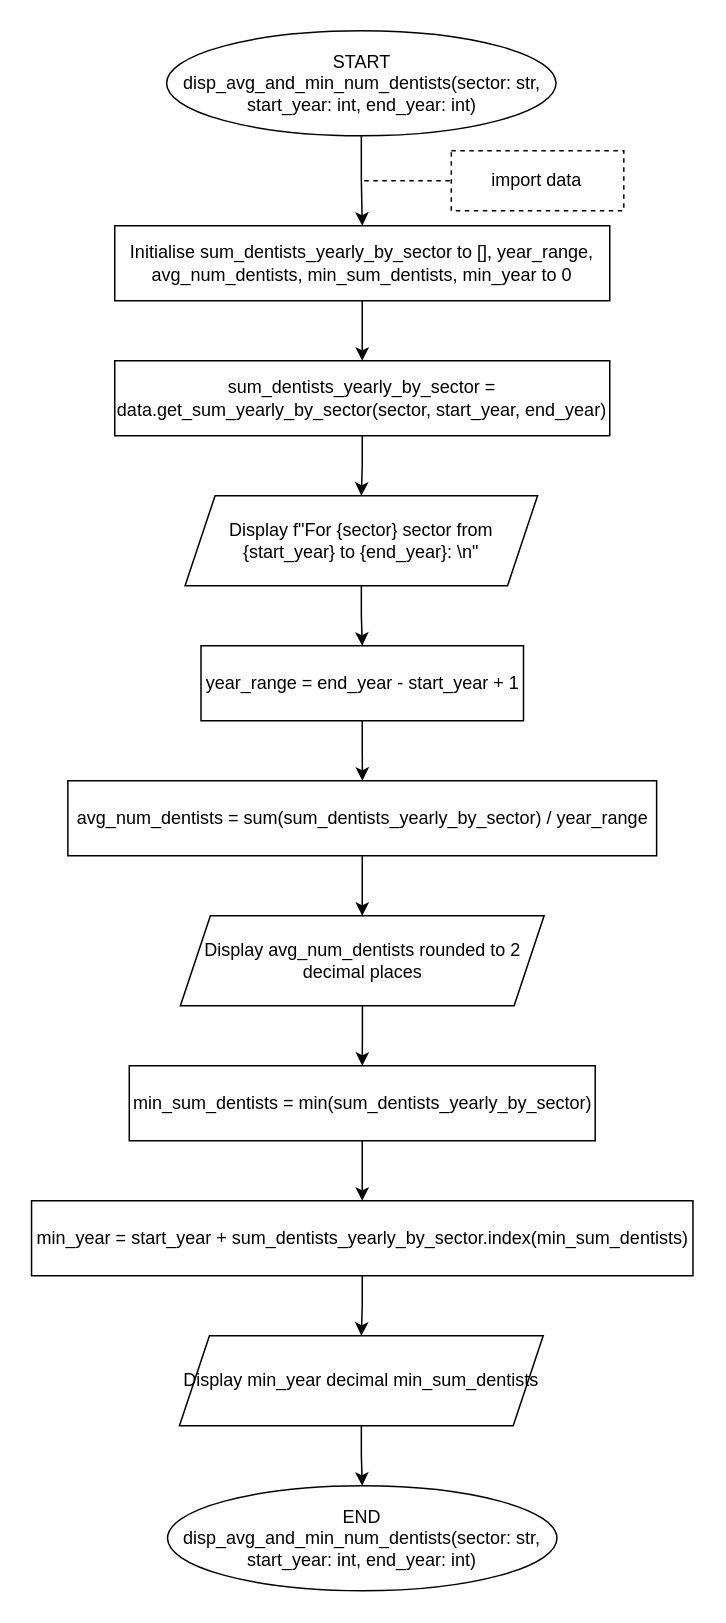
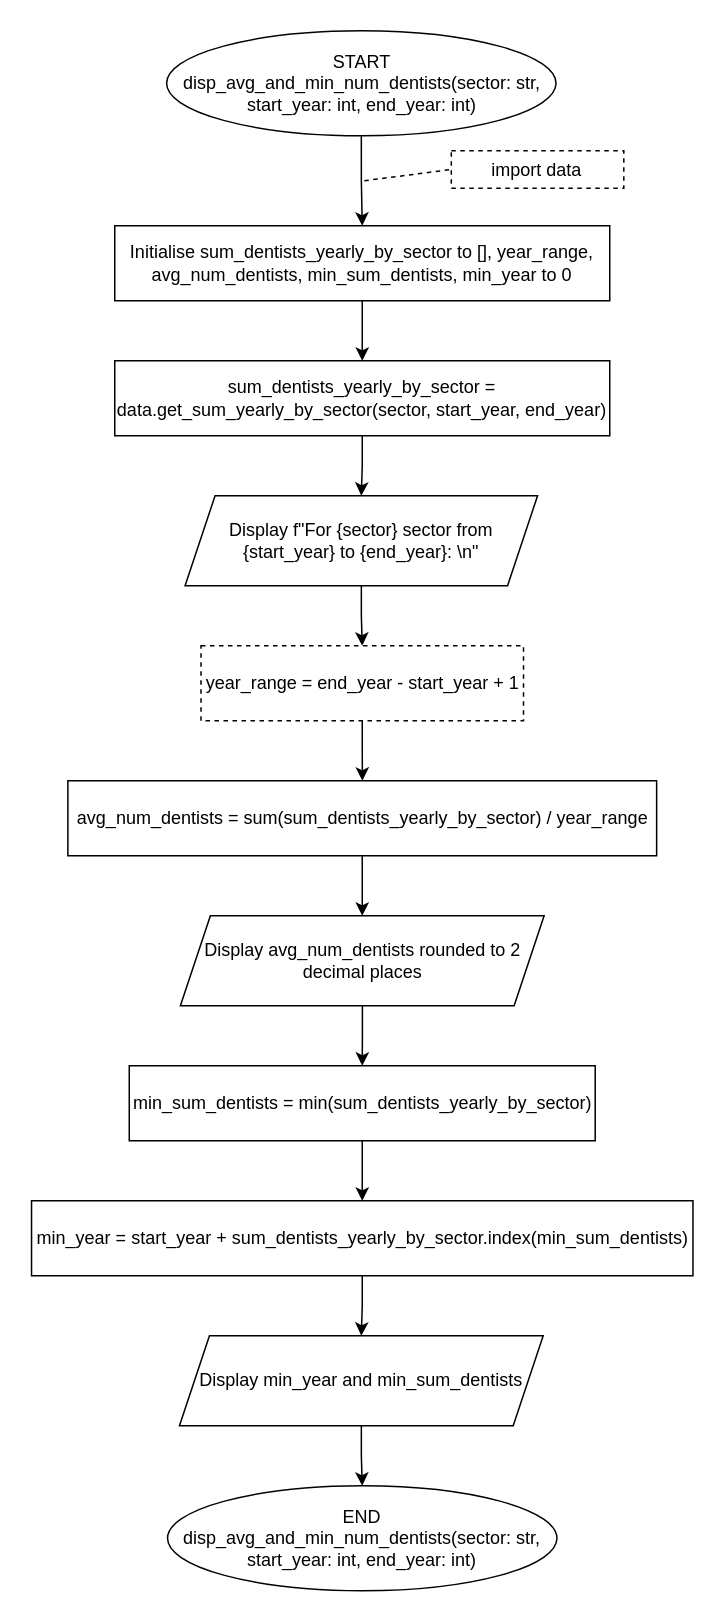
  <mxCell id="0" />
  <mxCell id="1" parent="0" />
  <mxCell id="2" value="" style="edgeStyle=orthogonalEdgeStyle;rounded=0;orthogonalLoop=1;jettySize=auto;html=1;" edge="1" parent="1" source="3" target="5"><mxGeometry relative="1" as="geometry" /></mxCell>
  <mxCell id="3" value="START&lt;br&gt;disp_avg_and_min_num_dentists(sector: str, start_year: int, end_year: int)" style="ellipse;whiteSpace=wrap;html=1;rounded=0;" vertex="1" parent="1"><mxGeometry x="110.56" width="259.63" height="70" as="geometry" y="20" /></mxCell>
  <mxCell id="4" value="" style="edgeStyle=orthogonalEdgeStyle;rounded=0;orthogonalLoop=1;jettySize=auto;html=1;" edge="1" parent="1" source="5" target="9"><mxGeometry relative="1" as="geometry" /></mxCell>
  <mxCell id="5" value="Initialise sum_dentists_yearly_by_sector to [], year_range, avg_num_dentists, min_sum_dentists, min_year to 0" style="whiteSpace=wrap;html=1;rounded=0;" vertex="1" parent="1"><mxGeometry x="76" y="150" width="330" height="50" as="geometry" /></mxCell>
- <mxCell id="6" value="import data" style="rounded=0;whiteSpace=wrap;html=1;glass=0;dashed=1;" vertex="1" parent="1"><mxGeometry x="300.37" y="100" width="115" height="40" as="geometry" /></mxCell>
+ <mxCell id="6" value="import data" style="rounded=0;whiteSpace=wrap;html=1;glass=0;dashed=1;" vertex="1" parent="1"><mxGeometry x="300.37" y="100" width="115" height="25" as="geometry" /></mxCell>
  <mxCell id="7" value="" style="endArrow=none;dashed=1;html=1;rounded=0;strokeColor=default;entryX=0;entryY=0.5;entryDx=0;entryDy=0;" edge="1" parent="1" target="6"><mxGeometry width="50" height="50" relative="1" as="geometry"><mxPoint x="242.37" y="120" as="sourcePoint" /><mxPoint x="452.37" y="350" as="targetPoint" /></mxGeometry></mxCell>
  <mxCell id="8" value="" style="edgeStyle=orthogonalEdgeStyle;rounded=0;orthogonalLoop=1;jettySize=auto;html=1;" edge="1" parent="1" source="9"><mxGeometry relative="1" as="geometry"><mxPoint x="240.4" y="330" as="targetPoint" /></mxGeometry></mxCell>
  <mxCell id="9" value="sum_dentists_yearly_by_sector = data.get_sum_yearly_by_sector(sector, start_year, end_year)" style="whiteSpace=wrap;html=1;rounded=0;" vertex="1" parent="1"><mxGeometry x="76" y="240" width="330" height="50" as="geometry" /></mxCell>
  <mxCell id="10" value="" style="edgeStyle=orthogonalEdgeStyle;rounded=0;orthogonalLoop=1;jettySize=auto;html=1;" edge="1" parent="1" source="11" target="13"><mxGeometry relative="1" as="geometry" /></mxCell>
  <mxCell id="11" value="Display f&quot;For {sector} sector from {start_year} to {end_year}: \n&quot;" style="shape=parallelogram;perimeter=parallelogramPerimeter;whiteSpace=wrap;html=1;fixedSize=1;" vertex="1" parent="1"><mxGeometry x="122.88" y="330" width="235" height="60" as="geometry" /></mxCell>
  <mxCell id="12" value="" style="edgeStyle=orthogonalEdgeStyle;rounded=0;orthogonalLoop=1;jettySize=auto;html=1;" edge="1" parent="1" source="13" target="15"><mxGeometry relative="1" as="geometry" /></mxCell>
- <mxCell id="13" value="year_range = end_year - start_year + 1" style="rounded=0;whiteSpace=wrap;html=1;" vertex="1" parent="1"><mxGeometry x="133.5" y="430" width="215" height="50" as="geometry" /></mxCell>
+ <mxCell id="13" value="year_range = end_year - start_year + 1" style="rounded=0;whiteSpace=wrap;html=1;dashed=1;" vertex="1" parent="1"><mxGeometry x="133.5" y="430" width="215" height="50" as="geometry" /></mxCell>
  <mxCell id="14" value="" style="edgeStyle=orthogonalEdgeStyle;rounded=0;orthogonalLoop=1;jettySize=auto;html=1;" edge="1" parent="1" source="15" target="17"><mxGeometry relative="1" as="geometry" /></mxCell>
  <mxCell id="15" value="avg_num_dentists = sum(sum_dentists_yearly_by_sector) / year_range" style="rounded=0;whiteSpace=wrap;html=1;" vertex="1" parent="1"><mxGeometry x="44.75" y="520" width="392.5" height="50" as="geometry" /></mxCell>
  <mxCell id="16" value="" style="edgeStyle=orthogonalEdgeStyle;rounded=0;orthogonalLoop=1;jettySize=auto;html=1;" edge="1" parent="1" source="17" target="19"><mxGeometry relative="1" as="geometry" /></mxCell>
  <mxCell id="17" value="Display avg_num_dentists rounded to 2 decimal places" style="shape=parallelogram;perimeter=parallelogramPerimeter;whiteSpace=wrap;html=1;fixedSize=1;" vertex="1" parent="1"><mxGeometry x="119.75" y="610" width="242.5" height="60" as="geometry" /></mxCell>
  <mxCell id="18" value="" style="edgeStyle=orthogonalEdgeStyle;rounded=0;orthogonalLoop=1;jettySize=auto;html=1;" edge="1" parent="1" source="19" target="21"><mxGeometry relative="1" as="geometry" /></mxCell>
  <mxCell id="19" value="min_sum_dentists = min(sum_dentists_yearly_by_sector)" style="rounded=0;whiteSpace=wrap;html=1;" vertex="1" parent="1"><mxGeometry x="85.68" y="710" width="310.63" height="50" as="geometry" /></mxCell>
  <mxCell id="20" value="" style="edgeStyle=orthogonalEdgeStyle;rounded=0;orthogonalLoop=1;jettySize=auto;html=1;" edge="1" parent="1" source="21" target="23"><mxGeometry relative="1" as="geometry" /></mxCell>
  <mxCell id="21" value="min_year = start_year + sum_dentists_yearly_by_sector.index(min_sum_dentists)" style="rounded=0;whiteSpace=wrap;html=1;" vertex="1" parent="1"><mxGeometry x="20.53" y="800" width="440.94" height="50" as="geometry" /></mxCell>
  <mxCell id="22" value="" style="edgeStyle=orthogonalEdgeStyle;rounded=0;orthogonalLoop=1;jettySize=auto;html=1;" edge="1" parent="1" source="23" target="24"><mxGeometry relative="1" as="geometry" /></mxCell>
- <mxCell id="23" value="Display min_year decimal min_sum_dentists" style="shape=parallelogram;perimeter=parallelogramPerimeter;whiteSpace=wrap;html=1;fixedSize=1;" vertex="1" parent="1"><mxGeometry x="119.13" y="890" width="242.5" height="60" as="geometry" /></mxCell>
+ <mxCell id="23" value="Display min_year and min_sum_dentists" style="shape=parallelogram;perimeter=parallelogramPerimeter;whiteSpace=wrap;html=1;fixedSize=1;" vertex="1" parent="1"><mxGeometry x="119.13" y="890" width="242.5" height="60" as="geometry" /></mxCell>
  <mxCell id="24" value="END&lt;br&gt;disp_avg_and_min_num_dentists(sector: str, start_year: int, end_year: int)" style="ellipse;whiteSpace=wrap;html=1;rounded=0;" vertex="1" parent="1"><mxGeometry x="111.18" y="990" width="259.63" height="70" as="geometry" /></mxCell>
